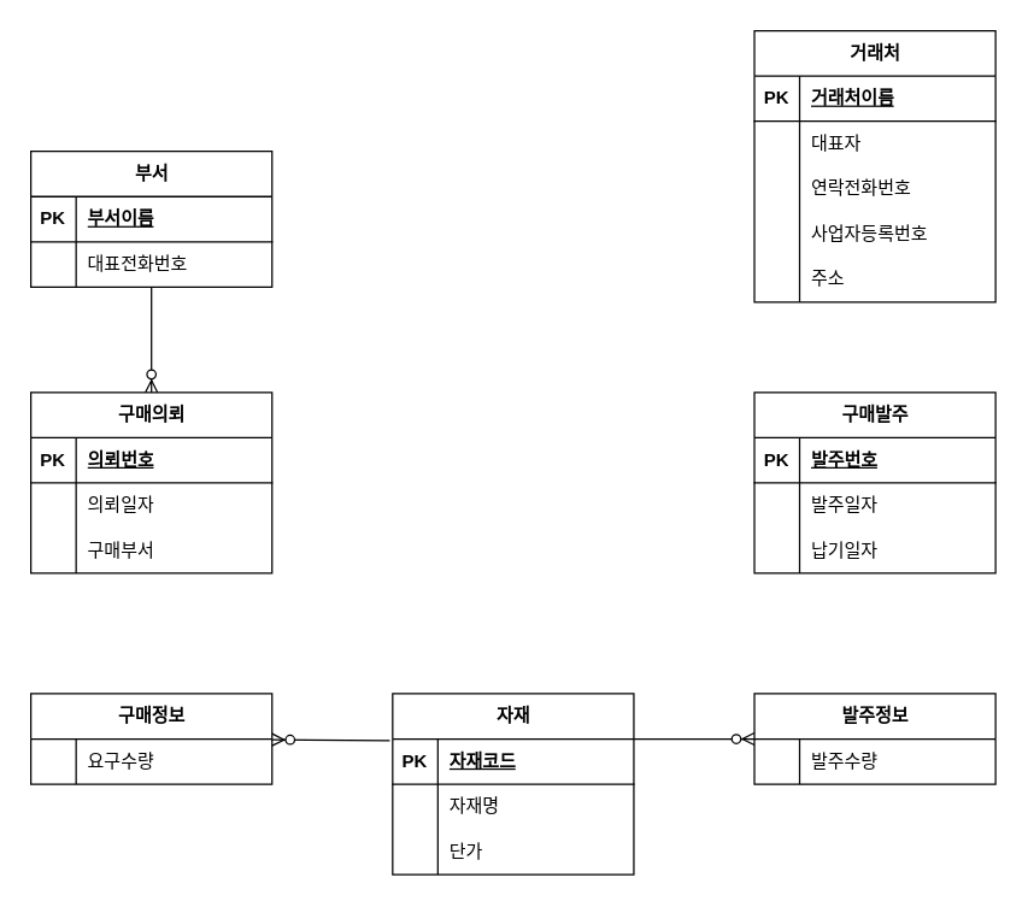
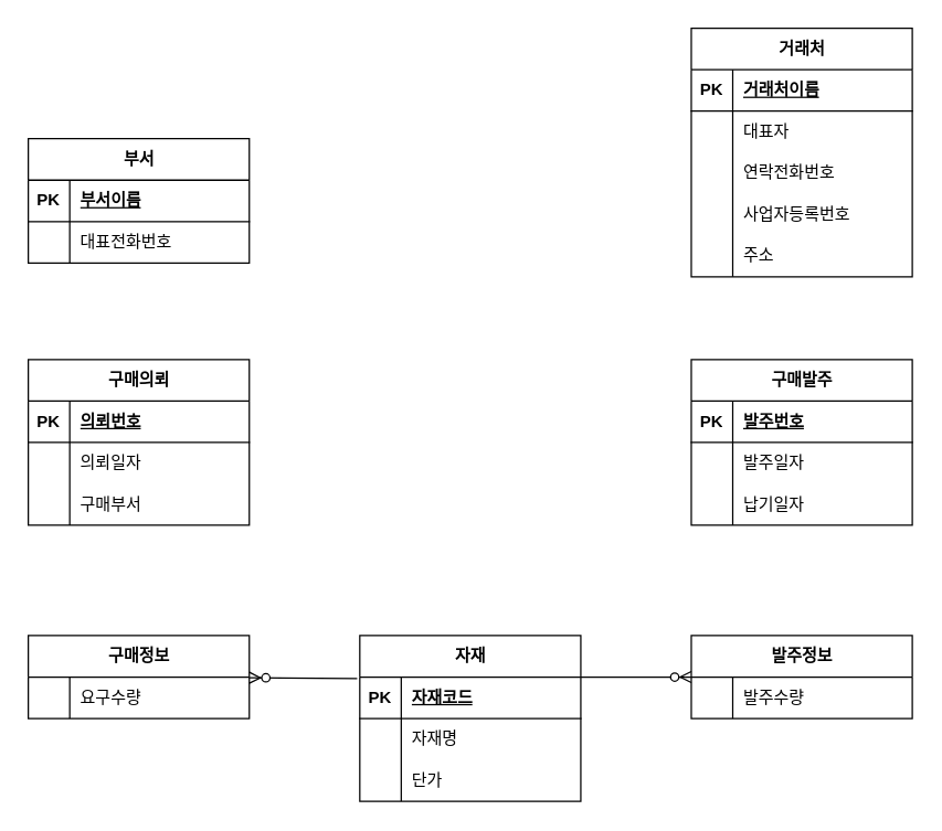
  <mxCell id="0" />
  <mxCell id="1" parent="0" />
  <mxCell id="2" value="발주정보" style="shape=table;startSize=30;container=1;collapsible=1;childLayout=tableLayout;fixedRows=1;rowLines=0;fontStyle=1;align=center;resizeLast=1;html=1;" vertex="1" parent="1"><mxGeometry x="500" y="460" width="160" height="60" as="geometry" /></mxCell>
  <mxCell id="3" value="" style="shape=tableRow;horizontal=0;startSize=0;swimlaneHead=0;swimlaneBody=0;fillColor=none;collapsible=0;dropTarget=0;points=[[0,0.5],[1,0.5]];portConstraint=eastwest;top=0;left=0;right=0;bottom=0;" vertex="1" parent="2"><mxGeometry y="30" width="160" height="30" as="geometry" /></mxCell>
  <mxCell id="4" value="" style="shape=partialRectangle;connectable=0;fillColor=none;top=0;left=0;bottom=0;right=0;editable=1;overflow=hidden;whiteSpace=wrap;html=1;" vertex="1" parent="3"><mxGeometry width="30" height="30" as="geometry"><mxRectangle width="30" height="30" as="alternateBounds" /></mxGeometry></mxCell>
  <mxCell id="5" value="발주수량" style="shape=partialRectangle;connectable=0;fillColor=none;top=0;left=0;bottom=0;right=0;align=left;spacingLeft=6;overflow=hidden;whiteSpace=wrap;html=1;" vertex="1" parent="3"><mxGeometry x="30" width="130" height="30" as="geometry"><mxRectangle width="130" height="30" as="alternateBounds" /></mxGeometry></mxCell>
  <mxCell id="6" value="부서" style="shape=table;startSize=30;container=1;collapsible=1;childLayout=tableLayout;fixedRows=1;rowLines=0;fontStyle=1;align=center;resizeLast=1;html=1;" vertex="1" parent="1"><mxGeometry x="20" width="160" height="90" as="geometry" y="100" /></mxCell>
  <mxCell id="7" value="" style="shape=tableRow;horizontal=0;startSize=0;swimlaneHead=0;swimlaneBody=0;fillColor=none;collapsible=0;dropTarget=0;points=[[0,0.5],[1,0.5]];portConstraint=eastwest;top=0;left=0;right=0;bottom=1;" vertex="1" parent="6"><mxGeometry y="30" width="160" height="30" as="geometry" /></mxCell>
  <mxCell id="8" value="PK" style="shape=partialRectangle;connectable=0;fillColor=none;top=0;left=0;bottom=0;right=0;fontStyle=1;overflow=hidden;whiteSpace=wrap;html=1;" vertex="1" parent="7"><mxGeometry width="30" height="30" as="geometry"><mxRectangle width="30" height="30" as="alternateBounds" /></mxGeometry></mxCell>
  <mxCell id="9" value="부서이름" style="shape=partialRectangle;connectable=0;fillColor=none;top=0;left=0;bottom=0;right=0;align=left;spacingLeft=6;fontStyle=5;overflow=hidden;whiteSpace=wrap;html=1;" vertex="1" parent="7"><mxGeometry x="30" width="130" height="30" as="geometry"><mxRectangle width="130" height="30" as="alternateBounds" /></mxGeometry></mxCell>
  <mxCell id="10" value="" style="shape=tableRow;horizontal=0;startSize=0;swimlaneHead=0;swimlaneBody=0;fillColor=none;collapsible=0;dropTarget=0;points=[[0,0.5],[1,0.5]];portConstraint=eastwest;top=0;left=0;right=0;bottom=0;" vertex="1" parent="6"><mxGeometry y="60" width="160" height="30" as="geometry" /></mxCell>
  <mxCell id="11" value="" style="shape=partialRectangle;connectable=0;fillColor=none;top=0;left=0;bottom=0;right=0;editable=1;overflow=hidden;whiteSpace=wrap;html=1;" vertex="1" parent="10"><mxGeometry width="30" height="30" as="geometry"><mxRectangle width="30" height="30" as="alternateBounds" /></mxGeometry></mxCell>
  <mxCell id="12" value="대표전화번호&lt;span style=&quot;white-space: pre;&quot;&gt;&#09;&lt;/span&gt;" style="shape=partialRectangle;connectable=0;fillColor=none;top=0;left=0;bottom=0;right=0;align=left;spacingLeft=6;overflow=hidden;whiteSpace=wrap;html=1;" vertex="1" parent="10"><mxGeometry x="30" width="130" height="30" as="geometry"><mxRectangle width="130" height="30" as="alternateBounds" /></mxGeometry></mxCell>
  <mxCell id="13" value="구매의뢰" style="shape=table;startSize=30;container=1;collapsible=1;childLayout=tableLayout;fixedRows=1;rowLines=0;fontStyle=1;align=center;resizeLast=1;html=1;" vertex="1" parent="1"><mxGeometry x="20" y="260" width="160" height="120" as="geometry" /></mxCell>
  <mxCell id="14" value="" style="shape=tableRow;horizontal=0;startSize=0;swimlaneHead=0;swimlaneBody=0;fillColor=none;collapsible=0;dropTarget=0;points=[[0,0.5],[1,0.5]];portConstraint=eastwest;top=0;left=0;right=0;bottom=1;" vertex="1" parent="13"><mxGeometry y="30" width="160" height="30" as="geometry" /></mxCell>
  <mxCell id="15" value="PK" style="shape=partialRectangle;connectable=0;fillColor=none;top=0;left=0;bottom=0;right=0;fontStyle=1;overflow=hidden;whiteSpace=wrap;html=1;" vertex="1" parent="14"><mxGeometry width="30" height="30" as="geometry"><mxRectangle width="30" height="30" as="alternateBounds" /></mxGeometry></mxCell>
  <mxCell id="16" value="의뢰번호" style="shape=partialRectangle;connectable=0;fillColor=none;top=0;left=0;bottom=0;right=0;align=left;spacingLeft=6;fontStyle=5;overflow=hidden;whiteSpace=wrap;html=1;" vertex="1" parent="14"><mxGeometry x="30" width="130" height="30" as="geometry"><mxRectangle width="130" height="30" as="alternateBounds" /></mxGeometry></mxCell>
  <mxCell id="17" value="" style="shape=tableRow;horizontal=0;startSize=0;swimlaneHead=0;swimlaneBody=0;fillColor=none;collapsible=0;dropTarget=0;points=[[0,0.5],[1,0.5]];portConstraint=eastwest;top=0;left=0;right=0;bottom=0;" vertex="1" parent="13"><mxGeometry y="60" width="160" height="30" as="geometry" /></mxCell>
  <mxCell id="18" value="" style="shape=partialRectangle;connectable=0;fillColor=none;top=0;left=0;bottom=0;right=0;editable=1;overflow=hidden;whiteSpace=wrap;html=1;" vertex="1" parent="17"><mxGeometry width="30" height="30" as="geometry"><mxRectangle width="30" height="30" as="alternateBounds" /></mxGeometry></mxCell>
  <mxCell id="19" value="의뢰일자" style="shape=partialRectangle;connectable=0;fillColor=none;top=0;left=0;bottom=0;right=0;align=left;spacingLeft=6;overflow=hidden;whiteSpace=wrap;html=1;" vertex="1" parent="17"><mxGeometry x="30" width="130" height="30" as="geometry"><mxRectangle width="130" height="30" as="alternateBounds" /></mxGeometry></mxCell>
  <mxCell id="20" value="" style="shape=tableRow;horizontal=0;startSize=0;swimlaneHead=0;swimlaneBody=0;fillColor=none;collapsible=0;dropTarget=0;points=[[0,0.5],[1,0.5]];portConstraint=eastwest;top=0;left=0;right=0;bottom=0;" vertex="1" parent="13"><mxGeometry y="90" width="160" height="30" as="geometry" /></mxCell>
  <mxCell id="21" value="" style="shape=partialRectangle;connectable=0;fillColor=none;top=0;left=0;bottom=0;right=0;editable=1;overflow=hidden;whiteSpace=wrap;html=1;" vertex="1" parent="20"><mxGeometry width="30" height="30" as="geometry"><mxRectangle width="30" height="30" as="alternateBounds" /></mxGeometry></mxCell>
  <mxCell id="22" value="구매부서" style="shape=partialRectangle;connectable=0;fillColor=none;top=0;left=0;bottom=0;right=0;align=left;spacingLeft=6;overflow=hidden;whiteSpace=wrap;html=1;" vertex="1" parent="20"><mxGeometry x="30" width="130" height="30" as="geometry"><mxRectangle width="130" height="30" as="alternateBounds" /></mxGeometry></mxCell>
  <mxCell id="23" value="구매정보" style="shape=table;startSize=30;container=1;collapsible=1;childLayout=tableLayout;fixedRows=1;rowLines=0;fontStyle=1;align=center;resizeLast=1;html=1;" vertex="1" parent="1"><mxGeometry x="20" y="460" width="160" height="60" as="geometry" /></mxCell>
  <mxCell id="24" value="" style="shape=tableRow;horizontal=0;startSize=0;swimlaneHead=0;swimlaneBody=0;fillColor=none;collapsible=0;dropTarget=0;points=[[0,0.5],[1,0.5]];portConstraint=eastwest;top=0;left=0;right=0;bottom=0;" vertex="1" parent="23"><mxGeometry y="30" width="160" height="30" as="geometry" /></mxCell>
  <mxCell id="25" value="" style="shape=partialRectangle;connectable=0;fillColor=none;top=0;left=0;bottom=0;right=0;editable=1;overflow=hidden;whiteSpace=wrap;html=1;" vertex="1" parent="24"><mxGeometry width="30" height="30" as="geometry"><mxRectangle width="30" height="30" as="alternateBounds" /></mxGeometry></mxCell>
  <mxCell id="26" value="요구수량" style="shape=partialRectangle;connectable=0;fillColor=none;top=0;left=0;bottom=0;right=0;align=left;spacingLeft=6;overflow=hidden;whiteSpace=wrap;html=1;" vertex="1" parent="24"><mxGeometry x="30" width="130" height="30" as="geometry"><mxRectangle width="130" height="30" as="alternateBounds" /></mxGeometry></mxCell>
  <mxCell id="27" value="자재" style="shape=table;startSize=30;container=1;collapsible=1;childLayout=tableLayout;fixedRows=1;rowLines=0;fontStyle=1;align=center;resizeLast=1;html=1;" vertex="1" parent="1"><mxGeometry x="260" y="460" width="160" height="120" as="geometry" /></mxCell>
  <mxCell id="28" value="" style="shape=tableRow;horizontal=0;startSize=0;swimlaneHead=0;swimlaneBody=0;fillColor=none;collapsible=0;dropTarget=0;points=[[0,0.5],[1,0.5]];portConstraint=eastwest;top=0;left=0;right=0;bottom=1;" vertex="1" parent="27"><mxGeometry y="30" width="160" height="30" as="geometry" /></mxCell>
  <mxCell id="29" value="PK" style="shape=partialRectangle;connectable=0;fillColor=none;top=0;left=0;bottom=0;right=0;fontStyle=1;overflow=hidden;whiteSpace=wrap;html=1;" vertex="1" parent="28"><mxGeometry width="30" height="30" as="geometry"><mxRectangle width="30" height="30" as="alternateBounds" /></mxGeometry></mxCell>
  <mxCell id="30" value="자재코드" style="shape=partialRectangle;connectable=0;fillColor=none;top=0;left=0;bottom=0;right=0;align=left;spacingLeft=6;fontStyle=5;overflow=hidden;whiteSpace=wrap;html=1;" vertex="1" parent="28"><mxGeometry x="30" width="130" height="30" as="geometry"><mxRectangle width="130" height="30" as="alternateBounds" /></mxGeometry></mxCell>
  <mxCell id="31" value="" style="shape=tableRow;horizontal=0;startSize=0;swimlaneHead=0;swimlaneBody=0;fillColor=none;collapsible=0;dropTarget=0;points=[[0,0.5],[1,0.5]];portConstraint=eastwest;top=0;left=0;right=0;bottom=0;" vertex="1" parent="27"><mxGeometry y="60" width="160" height="30" as="geometry" /></mxCell>
  <mxCell id="32" value="" style="shape=partialRectangle;connectable=0;fillColor=none;top=0;left=0;bottom=0;right=0;editable=1;overflow=hidden;whiteSpace=wrap;html=1;" vertex="1" parent="31"><mxGeometry width="30" height="30" as="geometry"><mxRectangle width="30" height="30" as="alternateBounds" /></mxGeometry></mxCell>
  <mxCell id="33" value="자재명" style="shape=partialRectangle;connectable=0;fillColor=none;top=0;left=0;bottom=0;right=0;align=left;spacingLeft=6;overflow=hidden;whiteSpace=wrap;html=1;" vertex="1" parent="31"><mxGeometry x="30" width="130" height="30" as="geometry"><mxRectangle width="130" height="30" as="alternateBounds" /></mxGeometry></mxCell>
  <mxCell id="34" value="" style="shape=tableRow;horizontal=0;startSize=0;swimlaneHead=0;swimlaneBody=0;fillColor=none;collapsible=0;dropTarget=0;points=[[0,0.5],[1,0.5]];portConstraint=eastwest;top=0;left=0;right=0;bottom=0;" vertex="1" parent="27"><mxGeometry y="90" width="160" height="30" as="geometry" /></mxCell>
  <mxCell id="35" value="" style="shape=partialRectangle;connectable=0;fillColor=none;top=0;left=0;bottom=0;right=0;editable=1;overflow=hidden;whiteSpace=wrap;html=1;" vertex="1" parent="34"><mxGeometry width="30" height="30" as="geometry"><mxRectangle width="30" height="30" as="alternateBounds" /></mxGeometry></mxCell>
  <mxCell id="36" value="단가" style="shape=partialRectangle;connectable=0;fillColor=none;top=0;left=0;bottom=0;right=0;align=left;spacingLeft=6;overflow=hidden;whiteSpace=wrap;html=1;" vertex="1" parent="34"><mxGeometry x="30" width="130" height="30" as="geometry"><mxRectangle width="130" height="30" as="alternateBounds" /></mxGeometry></mxCell>
  <mxCell id="37" value="거래처" style="shape=table;startSize=30;container=1;collapsible=1;childLayout=tableLayout;fixedRows=1;rowLines=0;fontStyle=1;align=center;resizeLast=1;html=1;" vertex="1" parent="1"><mxGeometry x="500" y="20" width="160" height="180" as="geometry" /></mxCell>
  <mxCell id="38" value="" style="shape=tableRow;horizontal=0;startSize=0;swimlaneHead=0;swimlaneBody=0;fillColor=none;collapsible=0;dropTarget=0;points=[[0,0.5],[1,0.5]];portConstraint=eastwest;top=0;left=0;right=0;bottom=1;" vertex="1" parent="37"><mxGeometry y="30" width="160" height="30" as="geometry" /></mxCell>
  <mxCell id="39" value="PK" style="shape=partialRectangle;connectable=0;fillColor=none;top=0;left=0;bottom=0;right=0;fontStyle=1;overflow=hidden;whiteSpace=wrap;html=1;" vertex="1" parent="38"><mxGeometry width="30" height="30" as="geometry"><mxRectangle width="30" height="30" as="alternateBounds" /></mxGeometry></mxCell>
  <mxCell id="40" value="거래처이름" style="shape=partialRectangle;connectable=0;fillColor=none;top=0;left=0;bottom=0;right=0;align=left;spacingLeft=6;fontStyle=5;overflow=hidden;whiteSpace=wrap;html=1;" vertex="1" parent="38"><mxGeometry x="30" width="130" height="30" as="geometry"><mxRectangle width="130" height="30" as="alternateBounds" /></mxGeometry></mxCell>
  <mxCell id="41" value="" style="shape=tableRow;horizontal=0;startSize=0;swimlaneHead=0;swimlaneBody=0;fillColor=none;collapsible=0;dropTarget=0;points=[[0,0.5],[1,0.5]];portConstraint=eastwest;top=0;left=0;right=0;bottom=0;" vertex="1" parent="37"><mxGeometry y="60" width="160" height="30" as="geometry" /></mxCell>
  <mxCell id="42" value="" style="shape=partialRectangle;connectable=0;fillColor=none;top=0;left=0;bottom=0;right=0;editable=1;overflow=hidden;whiteSpace=wrap;html=1;" vertex="1" parent="41"><mxGeometry width="30" height="30" as="geometry"><mxRectangle width="30" height="30" as="alternateBounds" /></mxGeometry></mxCell>
  <mxCell id="43" value="대표자" style="shape=partialRectangle;connectable=0;fillColor=none;top=0;left=0;bottom=0;right=0;align=left;spacingLeft=6;overflow=hidden;whiteSpace=wrap;html=1;" vertex="1" parent="41"><mxGeometry x="30" width="130" height="30" as="geometry"><mxRectangle width="130" height="30" as="alternateBounds" /></mxGeometry></mxCell>
  <mxCell id="44" value="" style="shape=tableRow;horizontal=0;startSize=0;swimlaneHead=0;swimlaneBody=0;fillColor=none;collapsible=0;dropTarget=0;points=[[0,0.5],[1,0.5]];portConstraint=eastwest;top=0;left=0;right=0;bottom=0;" vertex="1" parent="37"><mxGeometry y="90" width="160" height="30" as="geometry" /></mxCell>
  <mxCell id="45" value="" style="shape=partialRectangle;connectable=0;fillColor=none;top=0;left=0;bottom=0;right=0;editable=1;overflow=hidden;whiteSpace=wrap;html=1;" vertex="1" parent="44"><mxGeometry width="30" height="30" as="geometry"><mxRectangle width="30" height="30" as="alternateBounds" /></mxGeometry></mxCell>
  <mxCell id="46" value="연락전화번호" style="shape=partialRectangle;connectable=0;fillColor=none;top=0;left=0;bottom=0;right=0;align=left;spacingLeft=6;overflow=hidden;whiteSpace=wrap;html=1;" vertex="1" parent="44"><mxGeometry x="30" width="130" height="30" as="geometry"><mxRectangle width="130" height="30" as="alternateBounds" /></mxGeometry></mxCell>
  <mxCell id="47" value="" style="shape=tableRow;horizontal=0;startSize=0;swimlaneHead=0;swimlaneBody=0;fillColor=none;collapsible=0;dropTarget=0;points=[[0,0.5],[1,0.5]];portConstraint=eastwest;top=0;left=0;right=0;bottom=0;" vertex="1" parent="37"><mxGeometry y="120" width="160" height="30" as="geometry" /></mxCell>
  <mxCell id="48" value="" style="shape=partialRectangle;connectable=0;fillColor=none;top=0;left=0;bottom=0;right=0;editable=1;overflow=hidden;whiteSpace=wrap;html=1;" vertex="1" parent="47"><mxGeometry width="30" height="30" as="geometry"><mxRectangle width="30" height="30" as="alternateBounds" /></mxGeometry></mxCell>
  <mxCell id="49" value="사업자등록번호" style="shape=partialRectangle;connectable=0;fillColor=none;top=0;left=0;bottom=0;right=0;align=left;spacingLeft=6;overflow=hidden;whiteSpace=wrap;html=1;" vertex="1" parent="47"><mxGeometry x="30" width="130" height="30" as="geometry"><mxRectangle width="130" height="30" as="alternateBounds" /></mxGeometry></mxCell>
  <mxCell id="50" value="" style="shape=tableRow;horizontal=0;startSize=0;swimlaneHead=0;swimlaneBody=0;fillColor=none;collapsible=0;dropTarget=0;points=[[0,0.5],[1,0.5]];portConstraint=eastwest;top=0;left=0;right=0;bottom=0;" vertex="1" parent="37"><mxGeometry y="150" width="160" height="30" as="geometry" /></mxCell>
  <mxCell id="51" value="" style="shape=partialRectangle;connectable=0;fillColor=none;top=0;left=0;bottom=0;right=0;editable=1;overflow=hidden;whiteSpace=wrap;html=1;" vertex="1" parent="50"><mxGeometry width="30" height="30" as="geometry"><mxRectangle width="30" height="30" as="alternateBounds" /></mxGeometry></mxCell>
  <mxCell id="52" value="주소" style="shape=partialRectangle;connectable=0;fillColor=none;top=0;left=0;bottom=0;right=0;align=left;spacingLeft=6;overflow=hidden;whiteSpace=wrap;html=1;" vertex="1" parent="50"><mxGeometry x="30" width="130" height="30" as="geometry"><mxRectangle width="130" height="30" as="alternateBounds" /></mxGeometry></mxCell>
  <mxCell id="53" value="구매발주" style="shape=table;startSize=30;container=1;collapsible=1;childLayout=tableLayout;fixedRows=1;rowLines=0;fontStyle=1;align=center;resizeLast=1;html=1;" vertex="1" parent="1"><mxGeometry x="500" y="260" width="160" height="120" as="geometry" /></mxCell>
  <mxCell id="54" value="" style="shape=tableRow;horizontal=0;startSize=0;swimlaneHead=0;swimlaneBody=0;fillColor=none;collapsible=0;dropTarget=0;points=[[0,0.5],[1,0.5]];portConstraint=eastwest;top=0;left=0;right=0;bottom=1;" vertex="1" parent="53"><mxGeometry y="30" width="160" height="30" as="geometry" /></mxCell>
  <mxCell id="55" value="PK" style="shape=partialRectangle;connectable=0;fillColor=none;top=0;left=0;bottom=0;right=0;fontStyle=1;overflow=hidden;whiteSpace=wrap;html=1;" vertex="1" parent="54"><mxGeometry width="30" height="30" as="geometry"><mxRectangle width="30" height="30" as="alternateBounds" /></mxGeometry></mxCell>
  <mxCell id="56" value="발주번호" style="shape=partialRectangle;connectable=0;fillColor=none;top=0;left=0;bottom=0;right=0;align=left;spacingLeft=6;fontStyle=5;overflow=hidden;whiteSpace=wrap;html=1;" vertex="1" parent="54"><mxGeometry x="30" width="130" height="30" as="geometry"><mxRectangle width="130" height="30" as="alternateBounds" /></mxGeometry></mxCell>
  <mxCell id="57" value="" style="shape=tableRow;horizontal=0;startSize=0;swimlaneHead=0;swimlaneBody=0;fillColor=none;collapsible=0;dropTarget=0;points=[[0,0.5],[1,0.5]];portConstraint=eastwest;top=0;left=0;right=0;bottom=0;" vertex="1" parent="53"><mxGeometry y="60" width="160" height="30" as="geometry" /></mxCell>
  <mxCell id="58" value="" style="shape=partialRectangle;connectable=0;fillColor=none;top=0;left=0;bottom=0;right=0;editable=1;overflow=hidden;whiteSpace=wrap;html=1;" vertex="1" parent="57"><mxGeometry width="30" height="30" as="geometry"><mxRectangle width="30" height="30" as="alternateBounds" /></mxGeometry></mxCell>
  <mxCell id="59" value="발주일자" style="shape=partialRectangle;connectable=0;fillColor=none;top=0;left=0;bottom=0;right=0;align=left;spacingLeft=6;overflow=hidden;whiteSpace=wrap;html=1;" vertex="1" parent="57"><mxGeometry x="30" width="130" height="30" as="geometry"><mxRectangle width="130" height="30" as="alternateBounds" /></mxGeometry></mxCell>
  <mxCell id="60" value="" style="shape=tableRow;horizontal=0;startSize=0;swimlaneHead=0;swimlaneBody=0;fillColor=none;collapsible=0;dropTarget=0;points=[[0,0.5],[1,0.5]];portConstraint=eastwest;top=0;left=0;right=0;bottom=0;" vertex="1" parent="53"><mxGeometry y="90" width="160" height="30" as="geometry" /></mxCell>
  <mxCell id="61" value="" style="shape=partialRectangle;connectable=0;fillColor=none;top=0;left=0;bottom=0;right=0;editable=1;overflow=hidden;whiteSpace=wrap;html=1;" vertex="1" parent="60"><mxGeometry width="30" height="30" as="geometry"><mxRectangle width="30" height="30" as="alternateBounds" /></mxGeometry></mxCell>
  <mxCell id="62" value="납기일자" style="shape=partialRectangle;connectable=0;fillColor=none;top=0;left=0;bottom=0;right=0;align=left;spacingLeft=6;overflow=hidden;whiteSpace=wrap;html=1;" vertex="1" parent="60"><mxGeometry x="30" width="130" height="30" as="geometry"><mxRectangle width="130" height="30" as="alternateBounds" /></mxGeometry></mxCell>
- <mxCell id="63" value="" style="fontSize=12;html=1;endArrow=ERzeroToMany;endFill=1;rounded=0;" edge="1" parent="1" source="6" target="13"><mxGeometry width="100" height="100" relative="1" as="geometry"><mxPoint x="100" y="270" as="sourcePoint" /><mxPoint x="180" y="240" as="targetPoint" /></mxGeometry></mxCell>
  <mxCell id="64" value="" style="fontSize=12;html=1;endArrow=ERzeroToMany;endFill=1;rounded=0;exitX=-0.012;exitY=0.033;exitDx=0;exitDy=0;exitPerimeter=0;" edge="1" parent="1" source="28" target="23"><mxGeometry width="100" height="100" relative="1" as="geometry"><mxPoint x="110" y="200" as="sourcePoint" /><mxPoint x="110" y="270" as="targetPoint" /></mxGeometry></mxCell>
  <mxCell id="65" value="" style="fontSize=12;html=1;endArrow=ERzeroToMany;endFill=1;rounded=0;entryX=0;entryY=0.5;entryDx=0;entryDy=0;exitX=1;exitY=0;exitDx=0;exitDy=0;exitPerimeter=0;" edge="1" parent="1" source="28" target="2"><mxGeometry width="100" height="100" relative="1" as="geometry"><mxPoint x="420" y="500" as="sourcePoint" /><mxPoint x="190" y="515" as="targetPoint" /></mxGeometry></mxCell>
